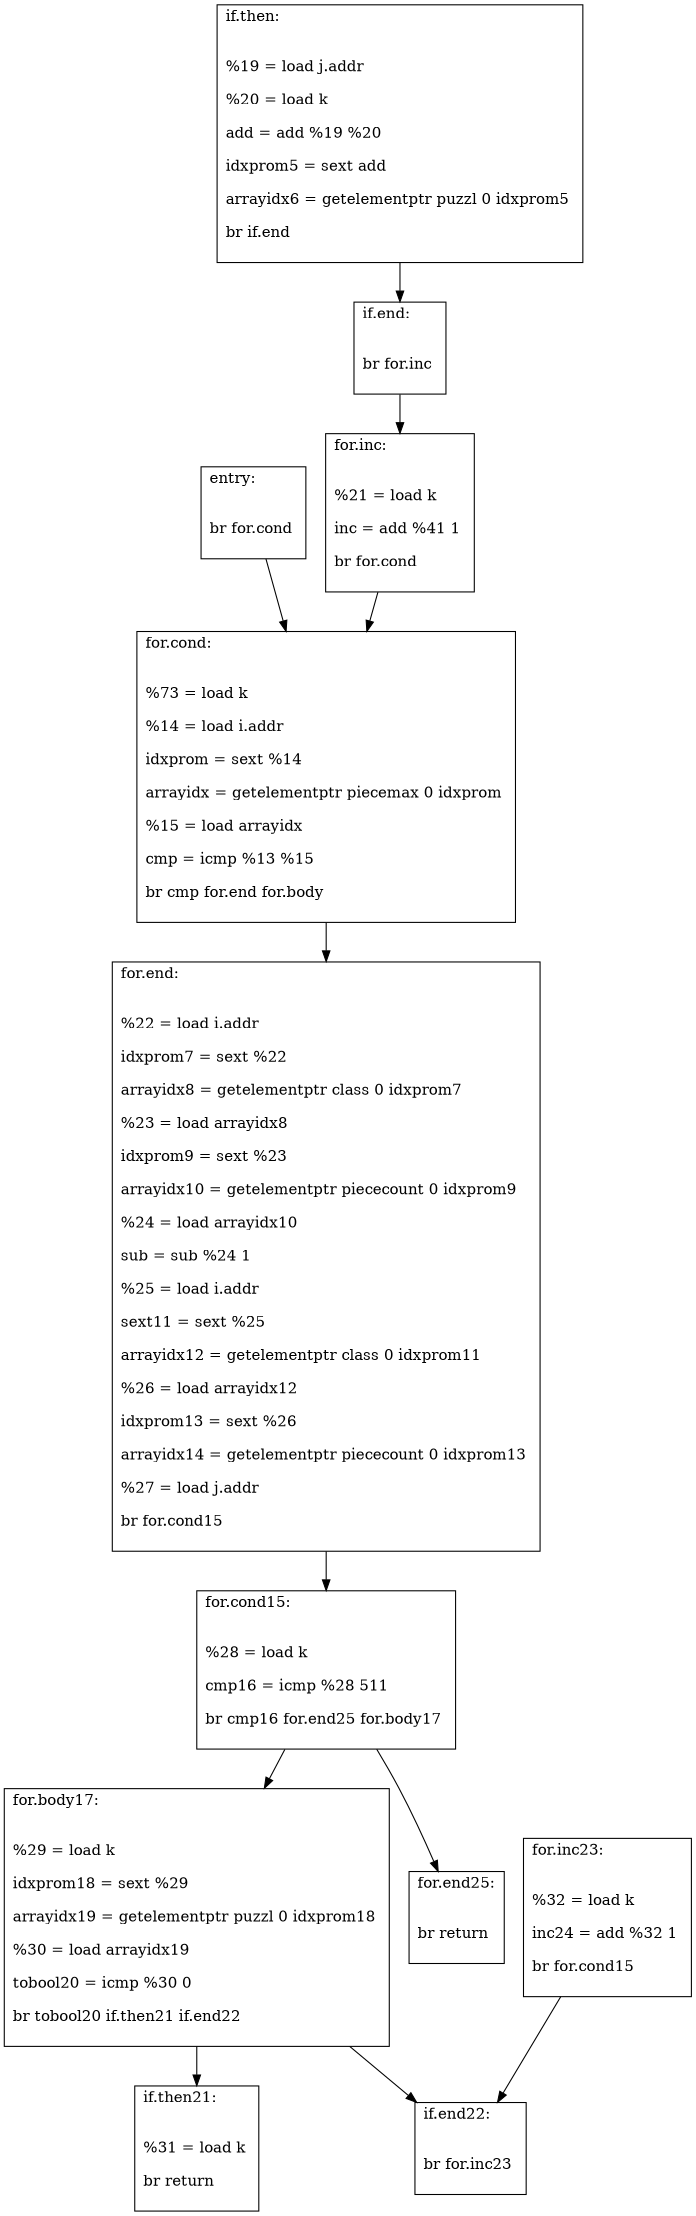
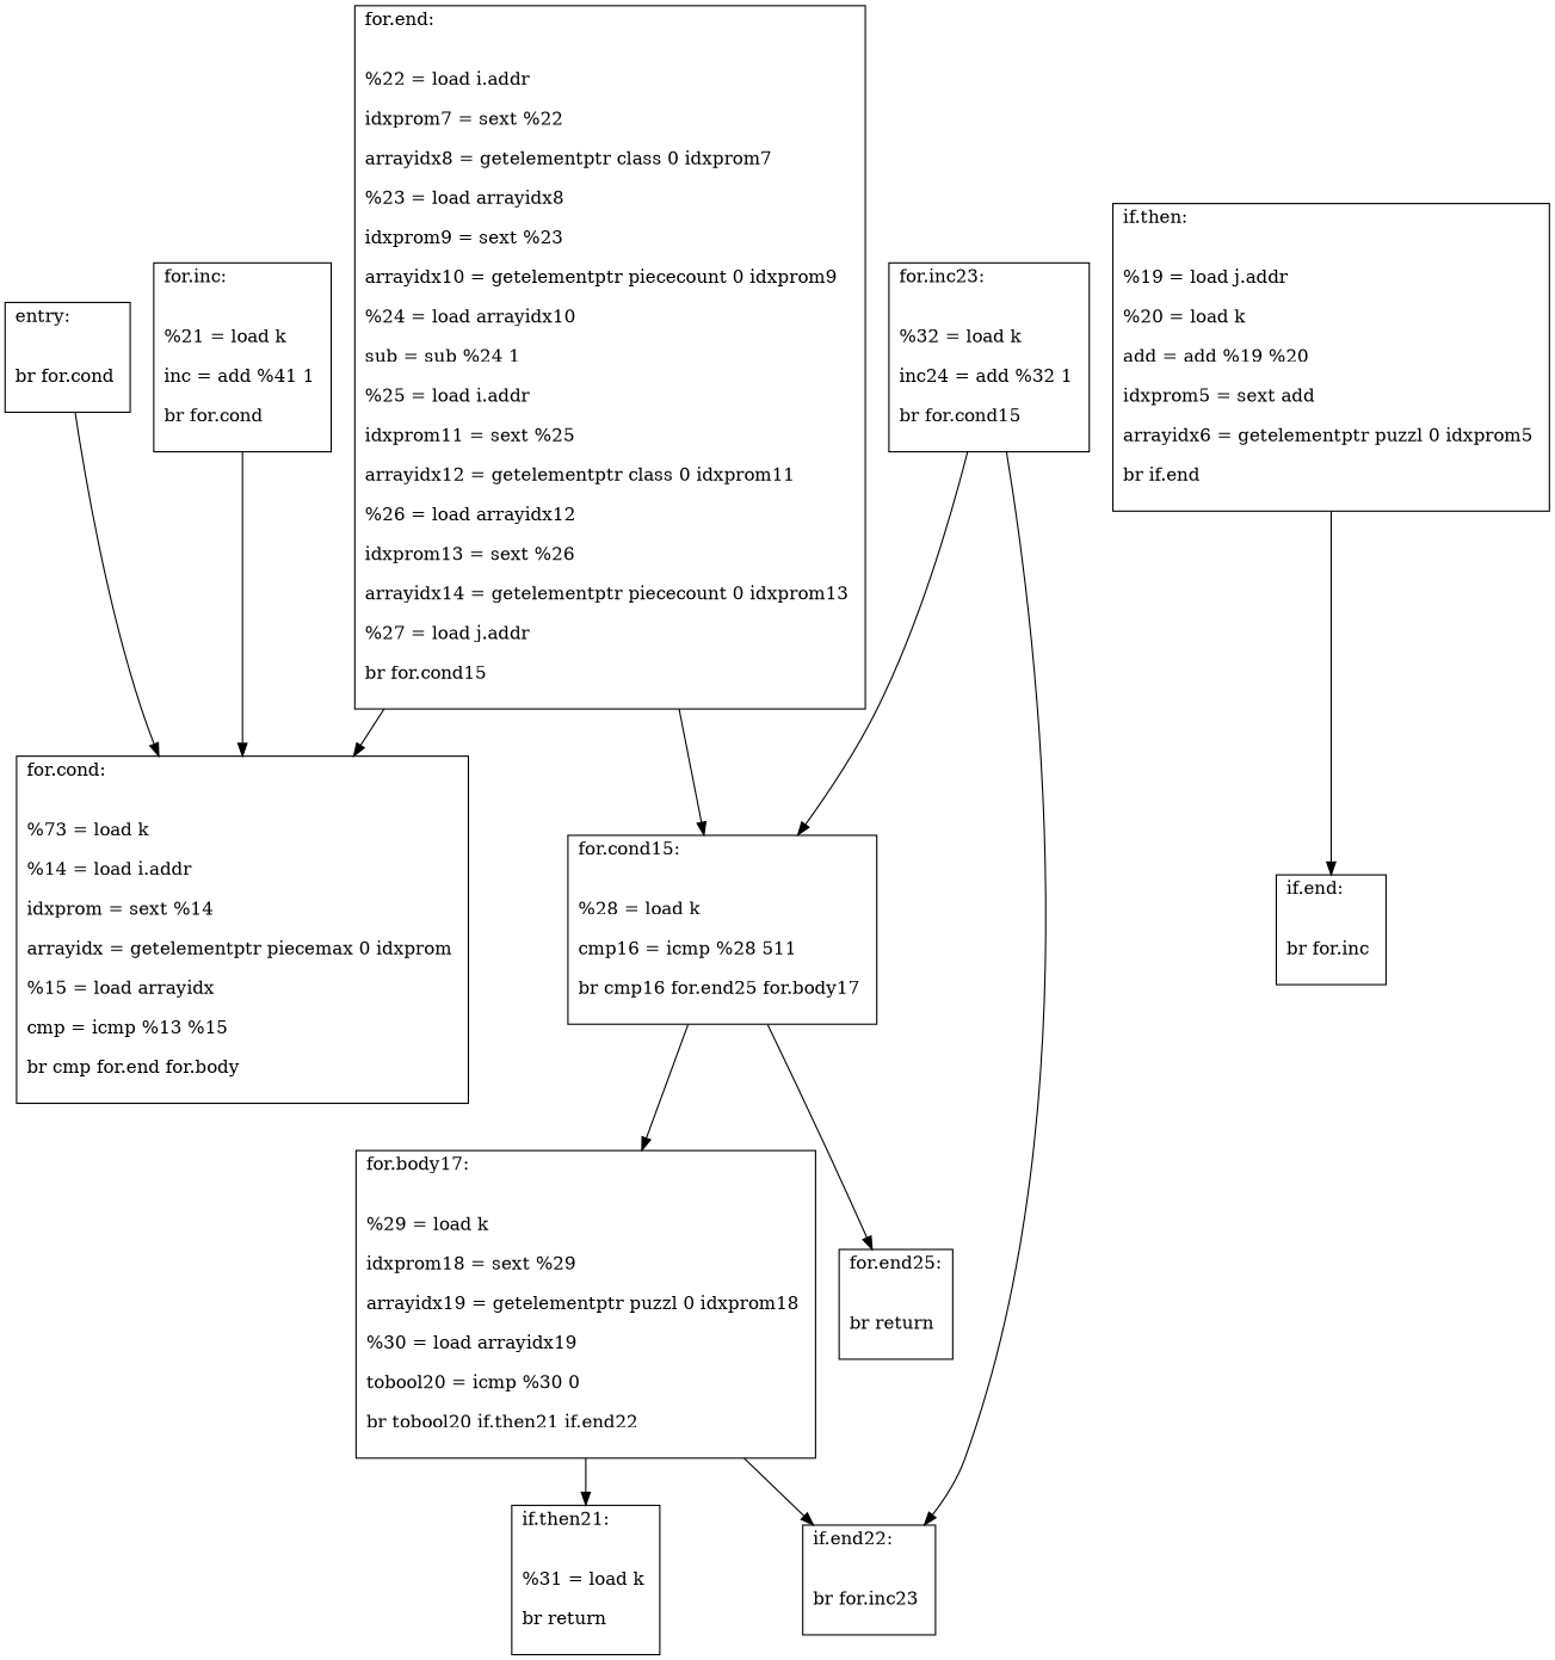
  digraph {
    node [shape=record]
    n1 [label="{entry:\l\l\n			br for.cond \l\n		}"]
    n2 [label="{for.cond:\l\l\n			%73 = load k \l\n			%14 = load i.addr \l\n			idxprom = sext %14 \l\n			arrayidx = getelementptr piecemax 0 idxprom \l\n			%15 = load arrayidx \l\n			cmp = icmp %13 %15 \l\n			br cmp for.end for.body \l\n		}"]
-   n3 [label="{for.end:\l\l\n			%22 = load i.addr \l\n			idxprom7 = sext %22 \l\n			arrayidx8 = getelementptr class 0 idxprom7 \l\n			%23 = load arrayidx8 \l\n			idxprom9 = sext %23 \l\n			arrayidx10 = getelementptr piececount 0 idxprom9 \l\n			%24 = load arrayidx10 \l\n			sub = sub %24 1 \l\n			%25 = load i.addr \l\n			sext11 = sext %25 \l\n			arrayidx12 = getelementptr class 0 idxprom11 \l\n			%26 = load arrayidx12 \l\n			idxprom13 = sext %26 \l\n			arrayidx14 = getelementptr piececount 0 idxprom13 \l\n			%27 = load j.addr \l\n			br for.cond15 \l\n		}"]
+   n3 [label="{for.end:\l\l\n			%22 = load i.addr \l\n			idxprom7 = sext %22 \l\n			arrayidx8 = getelementptr class 0 idxprom7 \l\n			%23 = load arrayidx8 \l\n			idxprom9 = sext %23 \l\n			arrayidx10 = getelementptr piececount 0 idxprom9 \l\n			%24 = load arrayidx10 \l\n			sub = sub %24 1 \l\n			%25 = load i.addr \l\n			idxprom11 = sext %25 \l\n			arrayidx12 = getelementptr class 0 idxprom11 \l\n			%26 = load arrayidx12 \l\n			idxprom13 = sext %26 \l\n			arrayidx14 = getelementptr piececount 0 idxprom13 \l\n			%27 = load j.addr \l\n			br for.cond15 \l\n		}"]
    n4 [label="{for.cond15:\l\l\n			%28 = load k \l\n			cmp16 = icmp %28 511 \l\n			br cmp16 for.end25 for.body17 \l\n		}"]
    n5 [label="{if.then:\l\l\n			%19 = load j.addr \l\n			%20 = load k \l\n			add = add %19 %20 \l\n			idxprom5 = sext add \l\n			arrayidx6 = getelementptr puzzl 0 idxprom5 \l\n			br if.end \l\n		}"]
    n6 [label="{if.end:\l\l\n			br for.inc \l\n		}"]
    n7 [label="{for.inc:\l\l\n			%21 = load k \l\n			inc = add %41 1 \l\n			br for.cond \l\n		}"]
    n8 [label="{for.body17:\l\l\n			%29 = load k \l\n			idxprom18 = sext %29 \l\n			arrayidx19 = getelementptr puzzl 0 idxprom18 \l\n			%30 = load arrayidx19 \l\n			tobool20 = icmp %30 0 \l\n			br tobool20 if.then21 if.end22 \l\n		}"]
    n9 [label="{for.end25:\l\l\n			br return \l\n		}"]
    n10 [label="{if.end22:\l\l\n			br for.inc23 \l\n		}"]
    n11 [label="{if.then21:\l\l\n			%31 = load k \l\n			br return \l\n		}"]
    n12 [label="{for.inc23:\l\l\n			%32 = load k \l\n			inc24 = add %32 1 \l\n			br for.cond15 \l\n		}"]
    n1 -> n2
-   n2 -> n3
+   n3 -> n2
    n3 -> n4
    n4 -> n8
    n4 -> n9
    n5 -> n6
-   n6 -> n7
    n7 -> n2
    n8 -> n10
    n8 -> n11
+   n12 -> n4
    n12 -> n10
  }
